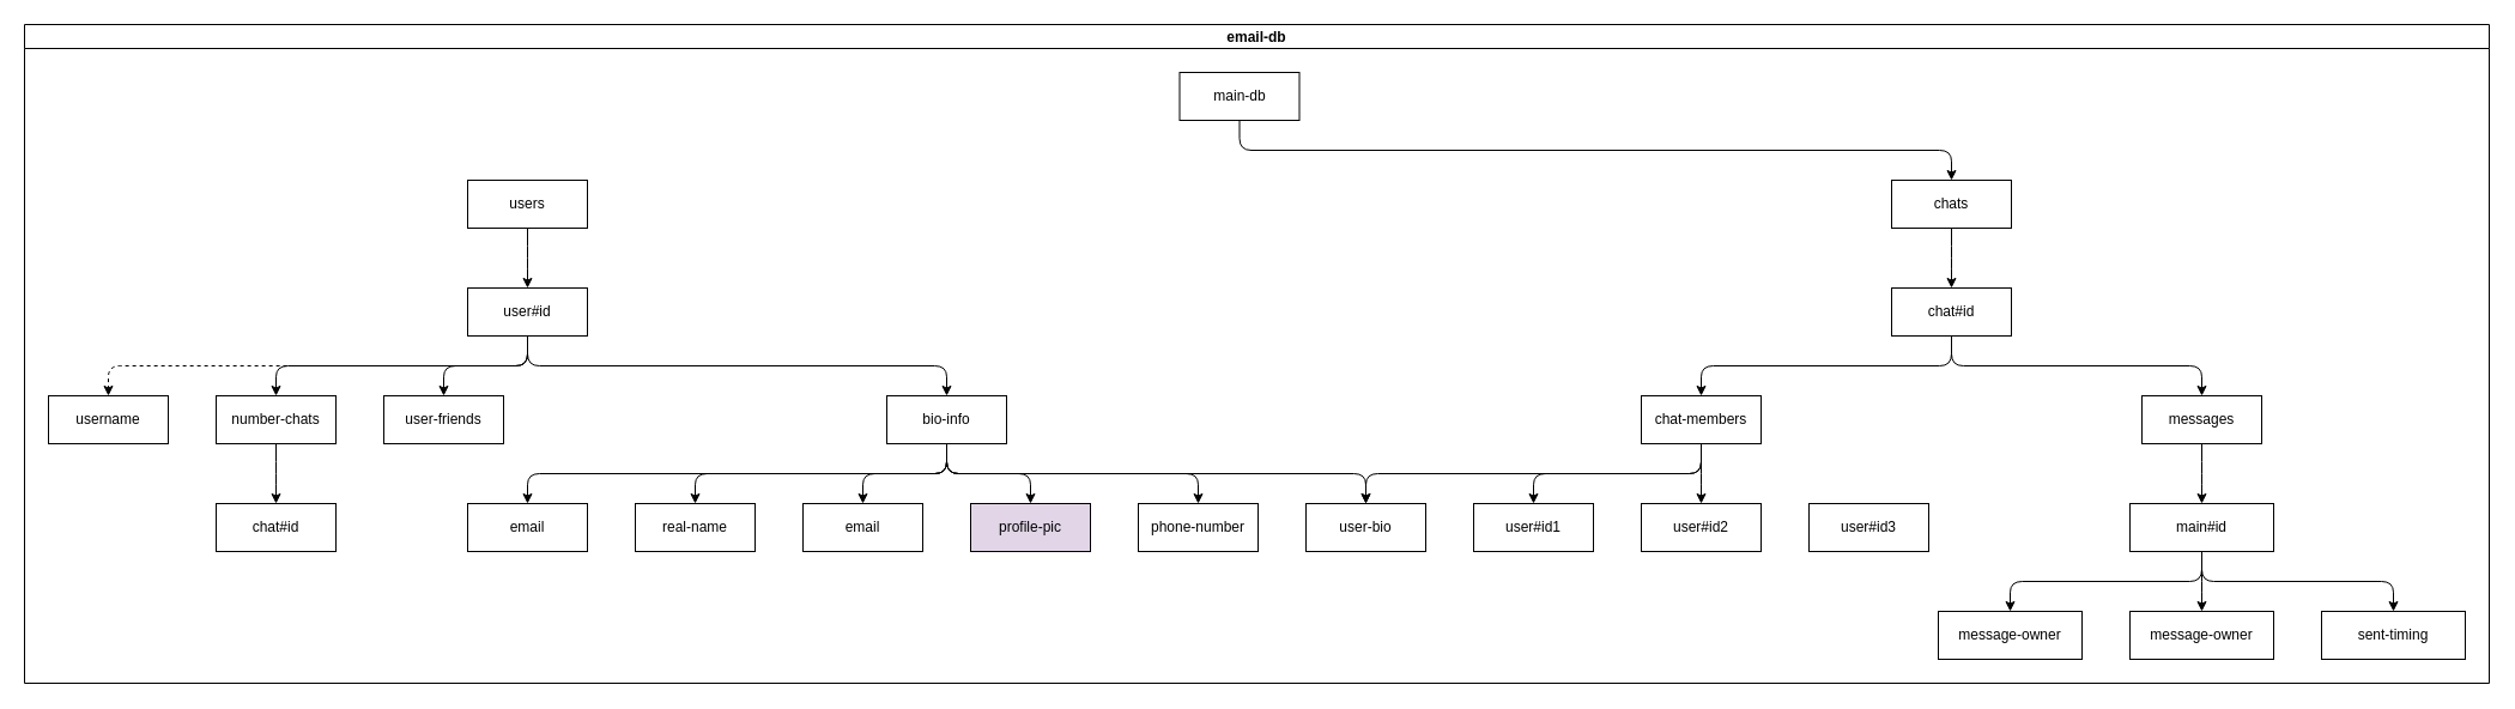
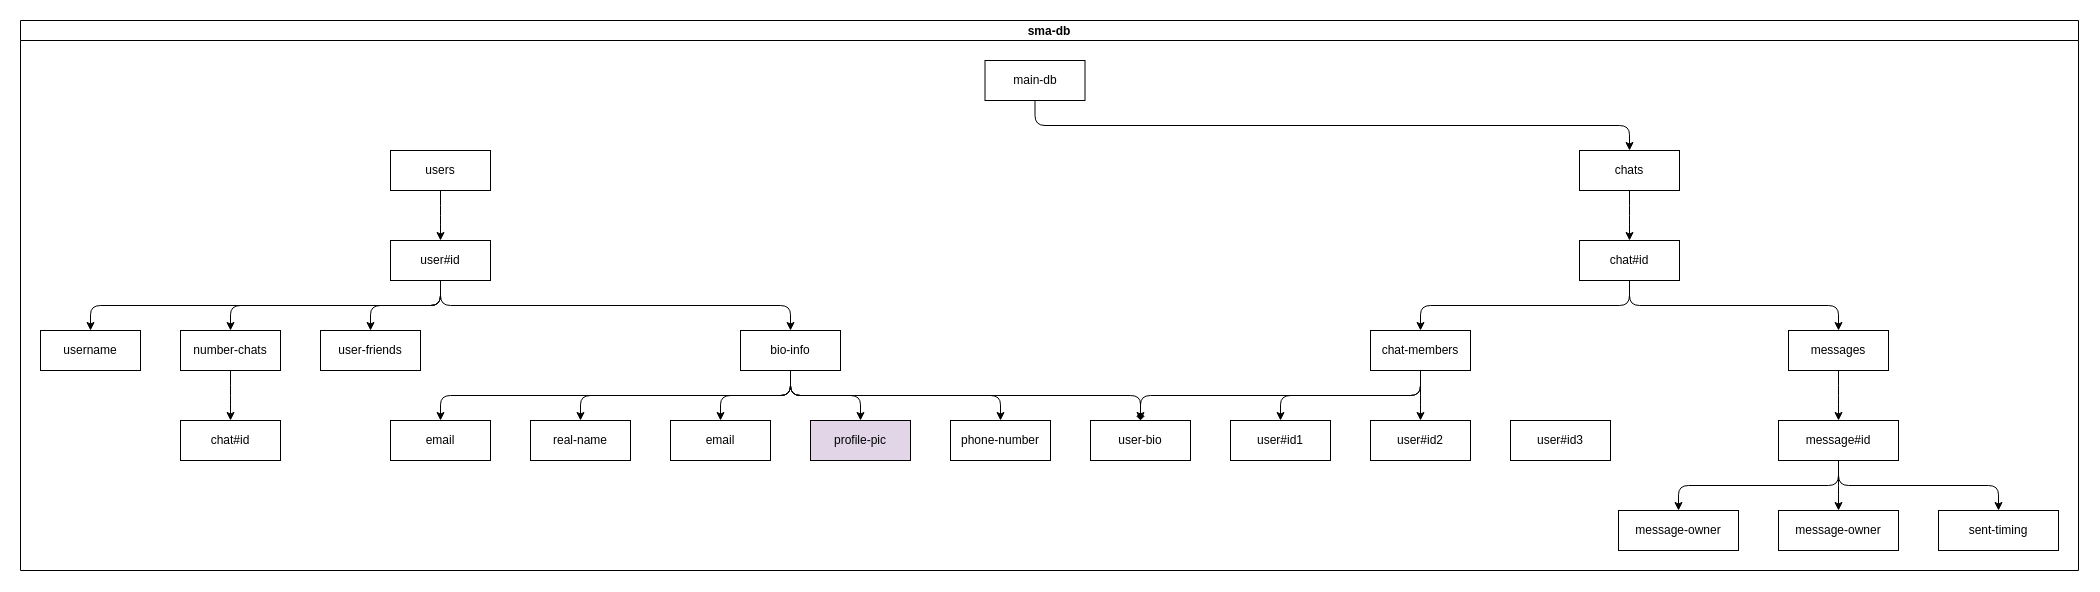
  <mxCell id="0" />
  <mxCell id="1" parent="0" />
- <mxCell id="2" value="email-db" style="swimlane;startSize=20;horizontal=1;childLayout=treeLayout;horizontalTree=0;sortEdges=1;resizable=0;containerType=tree;fontSize=12;" vertex="1" parent="1"><mxGeometry x="20" y="20" width="2058" height="550" as="geometry" /></mxCell>
+ <mxCell id="2" value="sma-db" style="swimlane;startSize=20;horizontal=1;childLayout=treeLayout;horizontalTree=0;sortEdges=1;resizable=0;containerType=tree;fontSize=12;" vertex="1" parent="1"><mxGeometry x="20" y="20" width="2058" height="550" as="geometry" /></mxCell>
  <mxCell id="3" value="main-db" style="whiteSpace=wrap;html=1;" vertex="1" parent="2"><mxGeometry x="964.5" y="40" width="100" height="40" as="geometry" /></mxCell>
  <mxCell id="4" value="users" style="whiteSpace=wrap;html=1;" vertex="1" parent="2"><mxGeometry x="370" y="130" width="100" height="40" as="geometry" /></mxCell>
  <mxCell id="5" value="chats" style="whiteSpace=wrap;html=1;" vertex="1" parent="2"><mxGeometry x="1559" y="130" width="100" height="40" as="geometry" /></mxCell>
  <mxCell id="6" value="" style="edgeStyle=elbowEdgeStyle;elbow=vertical;html=1;rounded=1;curved=0;sourcePerimeterSpacing=0;targetPerimeterSpacing=0;startSize=6;endSize=6;" edge="1" parent="2" source="3" target="5"><mxGeometry relative="1" as="geometry" /></mxCell>
  <mxCell id="7" value="" style="edgeStyle=elbowEdgeStyle;elbow=vertical;html=1;rounded=1;curved=0;sourcePerimeterSpacing=0;targetPerimeterSpacing=0;startSize=6;endSize=6;" edge="1" target="8" source="4" parent="2"><mxGeometry relative="1" as="geometry"><mxPoint x="-5838.5" y="660" as="sourcePoint" /></mxGeometry></mxCell>
  <mxCell id="8" value="user#id" style="whiteSpace=wrap;html=1;" vertex="1" parent="2"><mxGeometry x="370" y="220" width="100" height="40" as="geometry" /></mxCell>
- <mxCell id="9" value="" style="edgeStyle=elbowEdgeStyle;elbow=vertical;html=1;rounded=1;curved=0;sourcePerimeterSpacing=0;targetPerimeterSpacing=0;startSize=6;endSize=6;dashed=1;" edge="1" target="10" source="8" parent="2"><mxGeometry relative="1" as="geometry"><mxPoint x="-5908.5" y="750" as="sourcePoint" /></mxGeometry></mxCell>
+ <mxCell id="9" value="" style="edgeStyle=elbowEdgeStyle;elbow=vertical;html=1;rounded=1;curved=0;sourcePerimeterSpacing=0;targetPerimeterSpacing=0;startSize=6;endSize=6;" edge="1" target="10" source="8" parent="2"><mxGeometry relative="1" as="geometry"><mxPoint x="-5908.5" y="750" as="sourcePoint" /></mxGeometry></mxCell>
  <mxCell id="10" value="username" style="whiteSpace=wrap;html=1;" vertex="1" parent="2"><mxGeometry x="20" y="310" width="100" height="40" as="geometry" /></mxCell>
  <mxCell id="11" value="" style="edgeStyle=elbowEdgeStyle;elbow=vertical;html=1;rounded=1;curved=0;sourcePerimeterSpacing=0;targetPerimeterSpacing=0;startSize=6;endSize=6;" edge="1" target="12" source="8" parent="2"><mxGeometry relative="1" as="geometry"><mxPoint x="-5908.5" y="750" as="sourcePoint" /></mxGeometry></mxCell>
  <mxCell id="12" value="number-chats" style="whiteSpace=wrap;html=1;" vertex="1" parent="2"><mxGeometry x="160" y="310" width="100" height="40" as="geometry" /></mxCell>
  <mxCell id="13" value="" style="edgeStyle=elbowEdgeStyle;elbow=vertical;html=1;rounded=1;curved=0;sourcePerimeterSpacing=0;targetPerimeterSpacing=0;startSize=6;endSize=6;" edge="1" target="14" source="12" parent="2"><mxGeometry relative="1" as="geometry"><mxPoint x="-5768.5" y="840" as="sourcePoint" /></mxGeometry></mxCell>
  <mxCell id="14" value="chat#id" style="whiteSpace=wrap;html=1;" vertex="1" parent="2"><mxGeometry x="160" y="400" width="100" height="40" as="geometry" /></mxCell>
  <mxCell id="15" value="" style="edgeStyle=elbowEdgeStyle;elbow=vertical;html=1;rounded=1;curved=0;sourcePerimeterSpacing=0;targetPerimeterSpacing=0;startSize=6;endSize=6;" edge="1" target="16" source="8" parent="2"><mxGeometry relative="1" as="geometry"><mxPoint x="-5688.5" y="450" as="sourcePoint" /></mxGeometry></mxCell>
  <mxCell id="16" value="user-friends" style="whiteSpace=wrap;html=1;" vertex="1" parent="2"><mxGeometry x="300" y="310" width="100" height="40" as="geometry" /></mxCell>
  <mxCell id="17" value="" style="edgeStyle=elbowEdgeStyle;elbow=vertical;html=1;rounded=1;curved=0;sourcePerimeterSpacing=0;targetPerimeterSpacing=0;startSize=6;endSize=6;" edge="1" target="18" source="8" parent="2"><mxGeometry relative="1" as="geometry"><mxPoint x="-5478.5" y="450" as="sourcePoint" /></mxGeometry></mxCell>
  <mxCell id="18" value="bio-info" style="whiteSpace=wrap;html=1;" vertex="1" parent="2"><mxGeometry x="720" y="310" width="100" height="40" as="geometry" /></mxCell>
  <mxCell id="19" value="" style="edgeStyle=elbowEdgeStyle;elbow=vertical;html=1;rounded=1;curved=0;sourcePerimeterSpacing=0;targetPerimeterSpacing=0;startSize=6;endSize=6;" edge="1" target="20" source="18" parent="2"><mxGeometry relative="1" as="geometry"><mxPoint x="-5198.5" y="540" as="sourcePoint" /></mxGeometry></mxCell>
  <mxCell id="20" value="email" style="whiteSpace=wrap;html=1;" vertex="1" parent="2"><mxGeometry x="370" y="400" width="100" height="40" as="geometry" /></mxCell>
  <mxCell id="21" value="" style="edgeStyle=elbowEdgeStyle;elbow=vertical;html=1;rounded=1;curved=0;sourcePerimeterSpacing=0;targetPerimeterSpacing=0;startSize=6;endSize=6;" edge="1" target="22" source="18" parent="2"><mxGeometry relative="1" as="geometry"><mxPoint x="-5198.5" y="540" as="sourcePoint" /></mxGeometry></mxCell>
  <mxCell id="22" value="real-name" style="whiteSpace=wrap;html=1;" vertex="1" parent="2"><mxGeometry x="510" y="400" width="100" height="40" as="geometry" /></mxCell>
  <mxCell id="23" value="" style="edgeStyle=elbowEdgeStyle;elbow=vertical;html=1;rounded=1;curved=0;sourcePerimeterSpacing=0;targetPerimeterSpacing=0;startSize=6;endSize=6;" edge="1" target="24" source="18" parent="2"><mxGeometry relative="1" as="geometry"><mxPoint x="-4890.5" y="540" as="sourcePoint" /></mxGeometry></mxCell>
  <mxCell id="24" value="email" style="whiteSpace=wrap;html=1;" vertex="1" parent="2"><mxGeometry x="650" y="400" width="100" height="40" as="geometry" /></mxCell>
  <mxCell id="25" value="" style="edgeStyle=elbowEdgeStyle;elbow=vertical;html=1;rounded=1;curved=0;sourcePerimeterSpacing=0;targetPerimeterSpacing=0;startSize=6;endSize=6;" edge="1" target="26" source="18" parent="2"><mxGeometry relative="1" as="geometry"><mxPoint x="-4554.5" y="540" as="sourcePoint" /></mxGeometry></mxCell>
  <mxCell id="26" value="profile-pic" style="whiteSpace=wrap;html=1;fillColor=#e1d5e7;" vertex="1" parent="2"><mxGeometry x="790" y="400" width="100" height="40" as="geometry" /></mxCell>
  <mxCell id="27" value="" style="edgeStyle=elbowEdgeStyle;elbow=vertical;html=1;rounded=1;curved=0;sourcePerimeterSpacing=0;targetPerimeterSpacing=0;startSize=6;endSize=6;" edge="1" target="28" source="18" parent="2"><mxGeometry relative="1" as="geometry"><mxPoint x="-4190.5" y="540" as="sourcePoint" /></mxGeometry></mxCell>
  <mxCell id="28" value="phone-number" style="whiteSpace=wrap;html=1;" vertex="1" parent="2"><mxGeometry x="930" y="400" width="100" height="40" as="geometry" /></mxCell>
- <mxCell id="29" value="" style="edgeStyle=elbowEdgeStyle;elbow=vertical;html=1;rounded=1;curved=0;sourcePerimeterSpacing=0;targetPerimeterSpacing=0;startSize=6;endSize=6;" edge="1" target="30" source="18" parent="2"><mxGeometry relative="1" as="geometry"><mxPoint x="-3798.5" y="540" as="sourcePoint" /></mxGeometry></mxCell>
+ <mxCell id="29" value="" style="edgeStyle=elbowEdgeStyle;elbow=vertical;html=1;rounded=1;curved=0;sourcePerimeterSpacing=0;targetPerimeterSpacing=0;startSize=6;endSize=6;endArrow=diamond;" edge="1" target="30" source="18" parent="2"><mxGeometry relative="1" as="geometry"><mxPoint x="-3798.5" y="540" as="sourcePoint" /></mxGeometry></mxCell>
  <mxCell id="30" value="user-bio" style="whiteSpace=wrap;html=1;" vertex="1" parent="2"><mxGeometry x="1070" y="400" width="100" height="40" as="geometry" /></mxCell>
  <mxCell id="31" value="" style="edgeStyle=elbowEdgeStyle;elbow=vertical;html=1;rounded=1;curved=0;sourcePerimeterSpacing=0;targetPerimeterSpacing=0;startSize=6;endSize=6;" edge="1" target="32" source="5" parent="2"><mxGeometry relative="1" as="geometry"><mxPoint x="-3308.5" y="360" as="sourcePoint" /></mxGeometry></mxCell>
  <mxCell id="32" value="chat#id" style="whiteSpace=wrap;html=1;" vertex="1" parent="2"><mxGeometry x="1559" y="220" width="100" height="40" as="geometry" /></mxCell>
  <mxCell id="33" value="" style="edgeStyle=elbowEdgeStyle;elbow=vertical;html=1;rounded=1;curved=0;sourcePerimeterSpacing=0;targetPerimeterSpacing=0;startSize=6;endSize=6;" edge="1" target="34" source="32" parent="2"><mxGeometry relative="1" as="geometry"><mxPoint x="-2538.5" y="450" as="sourcePoint" /></mxGeometry></mxCell>
  <mxCell id="34" value="chat-members" style="whiteSpace=wrap;html=1;" vertex="1" parent="2"><mxGeometry x="1350" y="310" width="100" height="40" as="geometry" /></mxCell>
  <mxCell id="35" value="" style="edgeStyle=elbowEdgeStyle;elbow=vertical;html=1;rounded=1;curved=0;sourcePerimeterSpacing=0;targetPerimeterSpacing=0;startSize=6;endSize=6;" edge="1" target="36" source="34" parent="2"><mxGeometry relative="1" as="geometry"><mxPoint x="-1628.5" y="540" as="sourcePoint" /></mxGeometry></mxCell>
  <mxCell id="36" value="user#id1" style="whiteSpace=wrap;html=1;" vertex="1" parent="2"><mxGeometry x="1210" y="400" width="100" height="40" as="geometry" /></mxCell>
  <mxCell id="37" value="" style="edgeStyle=elbowEdgeStyle;elbow=vertical;html=1;rounded=1;curved=0;sourcePerimeterSpacing=0;targetPerimeterSpacing=0;startSize=6;endSize=6;" edge="1" target="38" source="34" parent="2"><mxGeometry relative="1" as="geometry"><mxPoint x="-823.5" y="540" as="sourcePoint" /></mxGeometry></mxCell>
  <mxCell id="38" value="user#id2" style="whiteSpace=wrap;html=1;" vertex="1" parent="2"><mxGeometry x="1350" y="400" width="100" height="40" as="geometry" /></mxCell>
  <mxCell id="39" value="" style="edgeStyle=elbowEdgeStyle;elbow=vertical;html=1;rounded=1;curved=0;sourcePerimeterSpacing=0;targetPerimeterSpacing=0;startSize=6;endSize=6;" edge="1" target="30" source="34" parent="2"><mxGeometry relative="1" as="geometry"><mxPoint x="16.5" y="540" as="sourcePoint" /></mxGeometry></mxCell>
  <mxCell id="40" value="user#id3" style="whiteSpace=wrap;html=1;" vertex="1" parent="2"><mxGeometry x="1490" y="400" width="100" height="40" as="geometry" /></mxCell>
  <mxCell id="41" value="" style="edgeStyle=elbowEdgeStyle;elbow=vertical;html=1;rounded=1;curved=0;sourcePerimeterSpacing=0;targetPerimeterSpacing=0;startSize=6;endSize=6;" edge="1" target="42" source="32" parent="2"><mxGeometry relative="1" as="geometry"><mxPoint x="891.5" y="450" as="sourcePoint" /></mxGeometry></mxCell>
  <mxCell id="42" value="messages" style="whiteSpace=wrap;html=1;" vertex="1" parent="2"><mxGeometry x="1768" y="310" width="100" height="40" as="geometry" /></mxCell>
  <mxCell id="43" value="" style="edgeStyle=elbowEdgeStyle;elbow=vertical;html=1;rounded=1;curved=0;sourcePerimeterSpacing=0;targetPerimeterSpacing=0;startSize=6;endSize=6;" edge="1" target="44" source="42" parent="2"><mxGeometry relative="1" as="geometry"><mxPoint x="1882" y="540" as="sourcePoint" /></mxGeometry></mxCell>
- <mxCell id="44" value="main#id" style="whiteSpace=wrap;html=1;" vertex="1" parent="2"><mxGeometry x="1758" y="400" width="120" height="40" as="geometry" /></mxCell>
+ <mxCell id="44" value="message#id" style="whiteSpace=wrap;html=1;" vertex="1" parent="2"><mxGeometry x="1758" y="400" width="120" height="40" as="geometry" /></mxCell>
  <mxCell id="45" value="" style="edgeStyle=elbowEdgeStyle;elbow=vertical;html=1;rounded=1;curved=0;sourcePerimeterSpacing=0;targetPerimeterSpacing=0;startSize=6;endSize=6;" edge="1" target="46" source="44" parent="2"><mxGeometry relative="1" as="geometry"><mxPoint x="2012" y="630" as="sourcePoint" /></mxGeometry></mxCell>
  <mxCell id="46" value="message-owner" style="whiteSpace=wrap;html=1;" vertex="1" parent="2"><mxGeometry x="1598" y="490" width="120" height="40" as="geometry" /></mxCell>
  <mxCell id="47" value="" style="edgeStyle=elbowEdgeStyle;elbow=vertical;html=1;rounded=1;curved=0;sourcePerimeterSpacing=0;targetPerimeterSpacing=0;startSize=6;endSize=6;" edge="1" target="48" source="44" parent="2"><mxGeometry relative="1" as="geometry"><mxPoint x="2012" y="630" as="sourcePoint" /></mxGeometry></mxCell>
  <mxCell id="48" value="message-owner" style="whiteSpace=wrap;html=1;" vertex="1" parent="2"><mxGeometry x="1758" y="490" width="120" height="40" as="geometry" /></mxCell>
  <mxCell id="49" value="" style="edgeStyle=elbowEdgeStyle;elbow=vertical;html=1;rounded=1;curved=0;sourcePerimeterSpacing=0;targetPerimeterSpacing=0;startSize=6;endSize=6;" edge="1" target="50" source="44" parent="2"><mxGeometry relative="1" as="geometry"><mxPoint x="2060" y="630" as="sourcePoint" /></mxGeometry></mxCell>
  <mxCell id="50" value="sent-timing" style="whiteSpace=wrap;html=1;" vertex="1" parent="2"><mxGeometry x="1918" y="490" width="120" height="40" as="geometry" /></mxCell>
